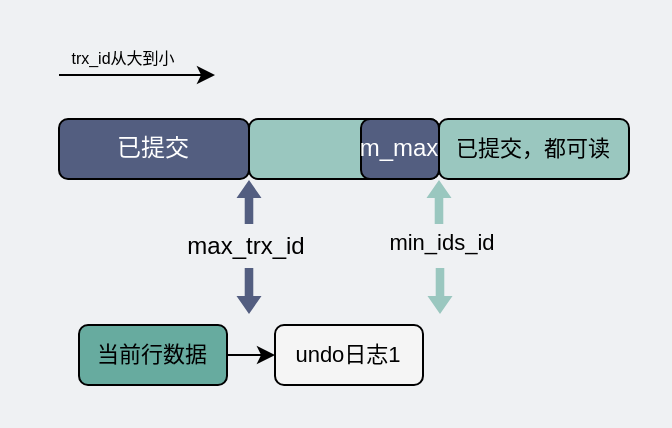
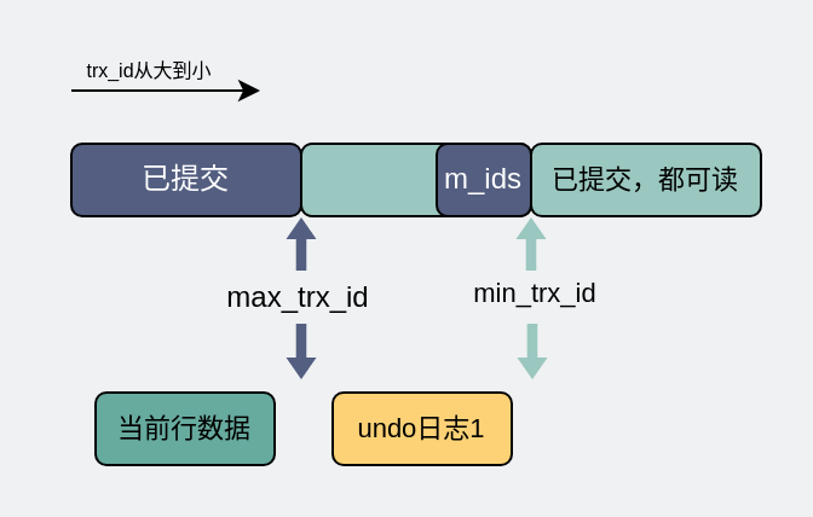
  <mxCell id="0" />
  <mxCell id="1" parent="0" />
  <mxCell id="2" value="&lt;span style=&quot;font-size: 11px&quot;&gt;已提交，都可读&lt;/span&gt;" style="rounded=1;whiteSpace=wrap;html=1;fillColor=#9AC7BF;" parent="1" vertex="1"><mxGeometry x="219" y="59" width="95" height="30" as="geometry" /></mxCell>
  <mxCell id="3" value="" style="rounded=1;whiteSpace=wrap;html=1;fillColor=#9AC7BF;" parent="1" vertex="1"><mxGeometry x="124" y="59" width="95" height="30" as="geometry" /></mxCell>
  <mxCell id="4" value="已提交" style="rounded=1;whiteSpace=wrap;html=1;fillColor=#535E80;fontColor=#FFFFFF;" parent="1" vertex="1"><mxGeometry x="29" y="59" width="95" height="30" as="geometry" /></mxCell>
  <mxCell id="5" value="max_trx_id" style="text;html=1;strokeColor=none;fillColor=none;align=center;verticalAlign=middle;whiteSpace=wrap;rounded=0;" parent="1" vertex="1"><mxGeometry x="93" y="108" width="60" height="30" as="geometry" /></mxCell>
  <mxCell id="6" value="" style="shape=flexArrow;endArrow=classic;html=1;rounded=0;strokeColor=none;fillColor=#9AC7BF;endWidth=7.212;endSize=2.665;width=4.279;fontColor=#535E80;" parent="1" edge="1"><mxGeometry width="50" height="50" relative="1" as="geometry"><mxPoint x="219" y="112" as="sourcePoint" /><mxPoint x="219" y="89" as="targetPoint" /></mxGeometry></mxCell>
- <mxCell id="7" value="&lt;font style=&quot;font-size: 11px&quot;&gt;min_ids_id&lt;/font&gt;" style="text;html=1;strokeColor=none;fillColor=none;align=center;verticalAlign=middle;whiteSpace=wrap;rounded=0;" parent="1" vertex="1"><mxGeometry x="191" y="106" width="60" height="30" as="geometry" /></mxCell>
- <mxCell id="8" value="&lt;font color=&quot;#ffffff&quot;&gt;m_max&lt;/font&gt;" style="rounded=1;whiteSpace=wrap;html=1;fillColor=#535E80;" parent="1" vertex="1"><mxGeometry x="180" y="59" width="39" height="30" as="geometry" /></mxCell>
+ <mxCell id="7" value="&lt;font style=&quot;font-size: 11px&quot;&gt;min_trx_id&lt;/font&gt;" style="text;html=1;strokeColor=none;fillColor=none;align=center;verticalAlign=middle;whiteSpace=wrap;rounded=0;" parent="1" vertex="1"><mxGeometry x="191" y="106" width="60" height="30" as="geometry" /></mxCell>
+ <mxCell id="8" value="&lt;font color=&quot;#ffffff&quot;&gt;m_ids&lt;/font&gt;" style="rounded=1;whiteSpace=wrap;html=1;fillColor=#535E80;" parent="1" vertex="1"><mxGeometry x="180" y="59" width="39" height="30" as="geometry" /></mxCell>
  <mxCell id="9" value="" style="endArrow=classic;html=1;rounded=0;fillColor=#535E80;" edge="1" parent="1"><mxGeometry width="50" height="50" relative="1" as="geometry"><mxPoint x="29" y="37" as="sourcePoint" /><mxPoint x="107" y="37" as="targetPoint" /></mxGeometry></mxCell>
  <mxCell id="10" value="&lt;font style=&quot;font-size: 8px&quot;&gt;trx_id从大到小&lt;/font&gt;" style="text;html=1;strokeColor=none;fillColor=none;align=center;verticalAlign=middle;whiteSpace=wrap;rounded=0;" vertex="1" parent="1"><mxGeometry x="20" y="20" width="83" height="15" as="geometry" /></mxCell>
- <mxCell id="11" style="edgeStyle=orthogonalEdgeStyle;rounded=0;orthogonalLoop=1;jettySize=auto;html=1;exitX=1;exitY=0.5;exitDx=0;exitDy=0;fontSize=8;fillColor=#535E80;" edge="1" parent="1" source="12" target="13"><mxGeometry relative="1" as="geometry" /></mxCell>
  <mxCell id="12" value="&lt;span style=&quot;font-size: 11px&quot;&gt;当前行数据&lt;/span&gt;" style="rounded=1;whiteSpace=wrap;html=1;fillColor=#67AB9F;" vertex="1" parent="1"><mxGeometry x="39" y="162" width="74" height="30" as="geometry" /></mxCell>
- <mxCell id="13" value="&lt;span style=&quot;font-size: 11px&quot;&gt;undo日志1&lt;/span&gt;" style="rounded=1;whiteSpace=wrap;html=1;fillColor=#f5f5f5;" vertex="1" parent="1"><mxGeometry x="137" y="162" width="74" height="30" as="geometry" /></mxCell>
+ <mxCell id="13" value="&lt;span style=&quot;font-size: 11px&quot;&gt;undo日志1&lt;/span&gt;" style="rounded=1;whiteSpace=wrap;html=1;fillColor=#FDD276;" vertex="1" parent="1"><mxGeometry x="137" y="162" width="74" height="30" as="geometry" /></mxCell>
  <mxCell id="14" value="" style="shape=flexArrow;endArrow=classic;html=1;rounded=0;strokeColor=none;fillColor=#535E80;endWidth=7.212;endSize=2.665;width=4.279;fontColor=#535E80;" edge="1" parent="1"><mxGeometry width="50" height="50" relative="1" as="geometry"><mxPoint x="124" y="112" as="sourcePoint" /><mxPoint x="124" y="89" as="targetPoint" /></mxGeometry></mxCell>
  <mxCell id="15" value="" style="shape=flexArrow;endArrow=classic;html=1;rounded=0;strokeColor=none;fillColor=#535E80;endWidth=7.212;endSize=2.665;width=4.279;fontColor=#535E80;" edge="1" parent="1"><mxGeometry width="50" height="50" relative="1" as="geometry"><mxPoint x="124" y="133" as="sourcePoint" /><mxPoint x="124" y="157" as="targetPoint" /></mxGeometry></mxCell>
  <mxCell id="16" value="" style="shape=flexArrow;endArrow=classic;html=1;rounded=0;strokeColor=none;fillColor=#9AC7BF;endWidth=7.212;endSize=2.665;width=4.279;fontColor=#535E80;" edge="1" parent="1"><mxGeometry width="50" height="50" relative="1" as="geometry"><mxPoint x="219.5" y="133" as="sourcePoint" /><mxPoint x="219.5" y="157" as="targetPoint" /></mxGeometry></mxCell>
